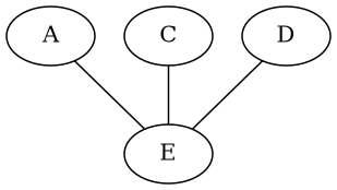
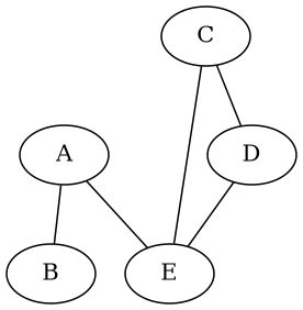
  strict graph {
    A
+   B
    E
    C
    D
+   A -- B
    A -- E
    C -- E
+   C -- D
    D -- E
  }
